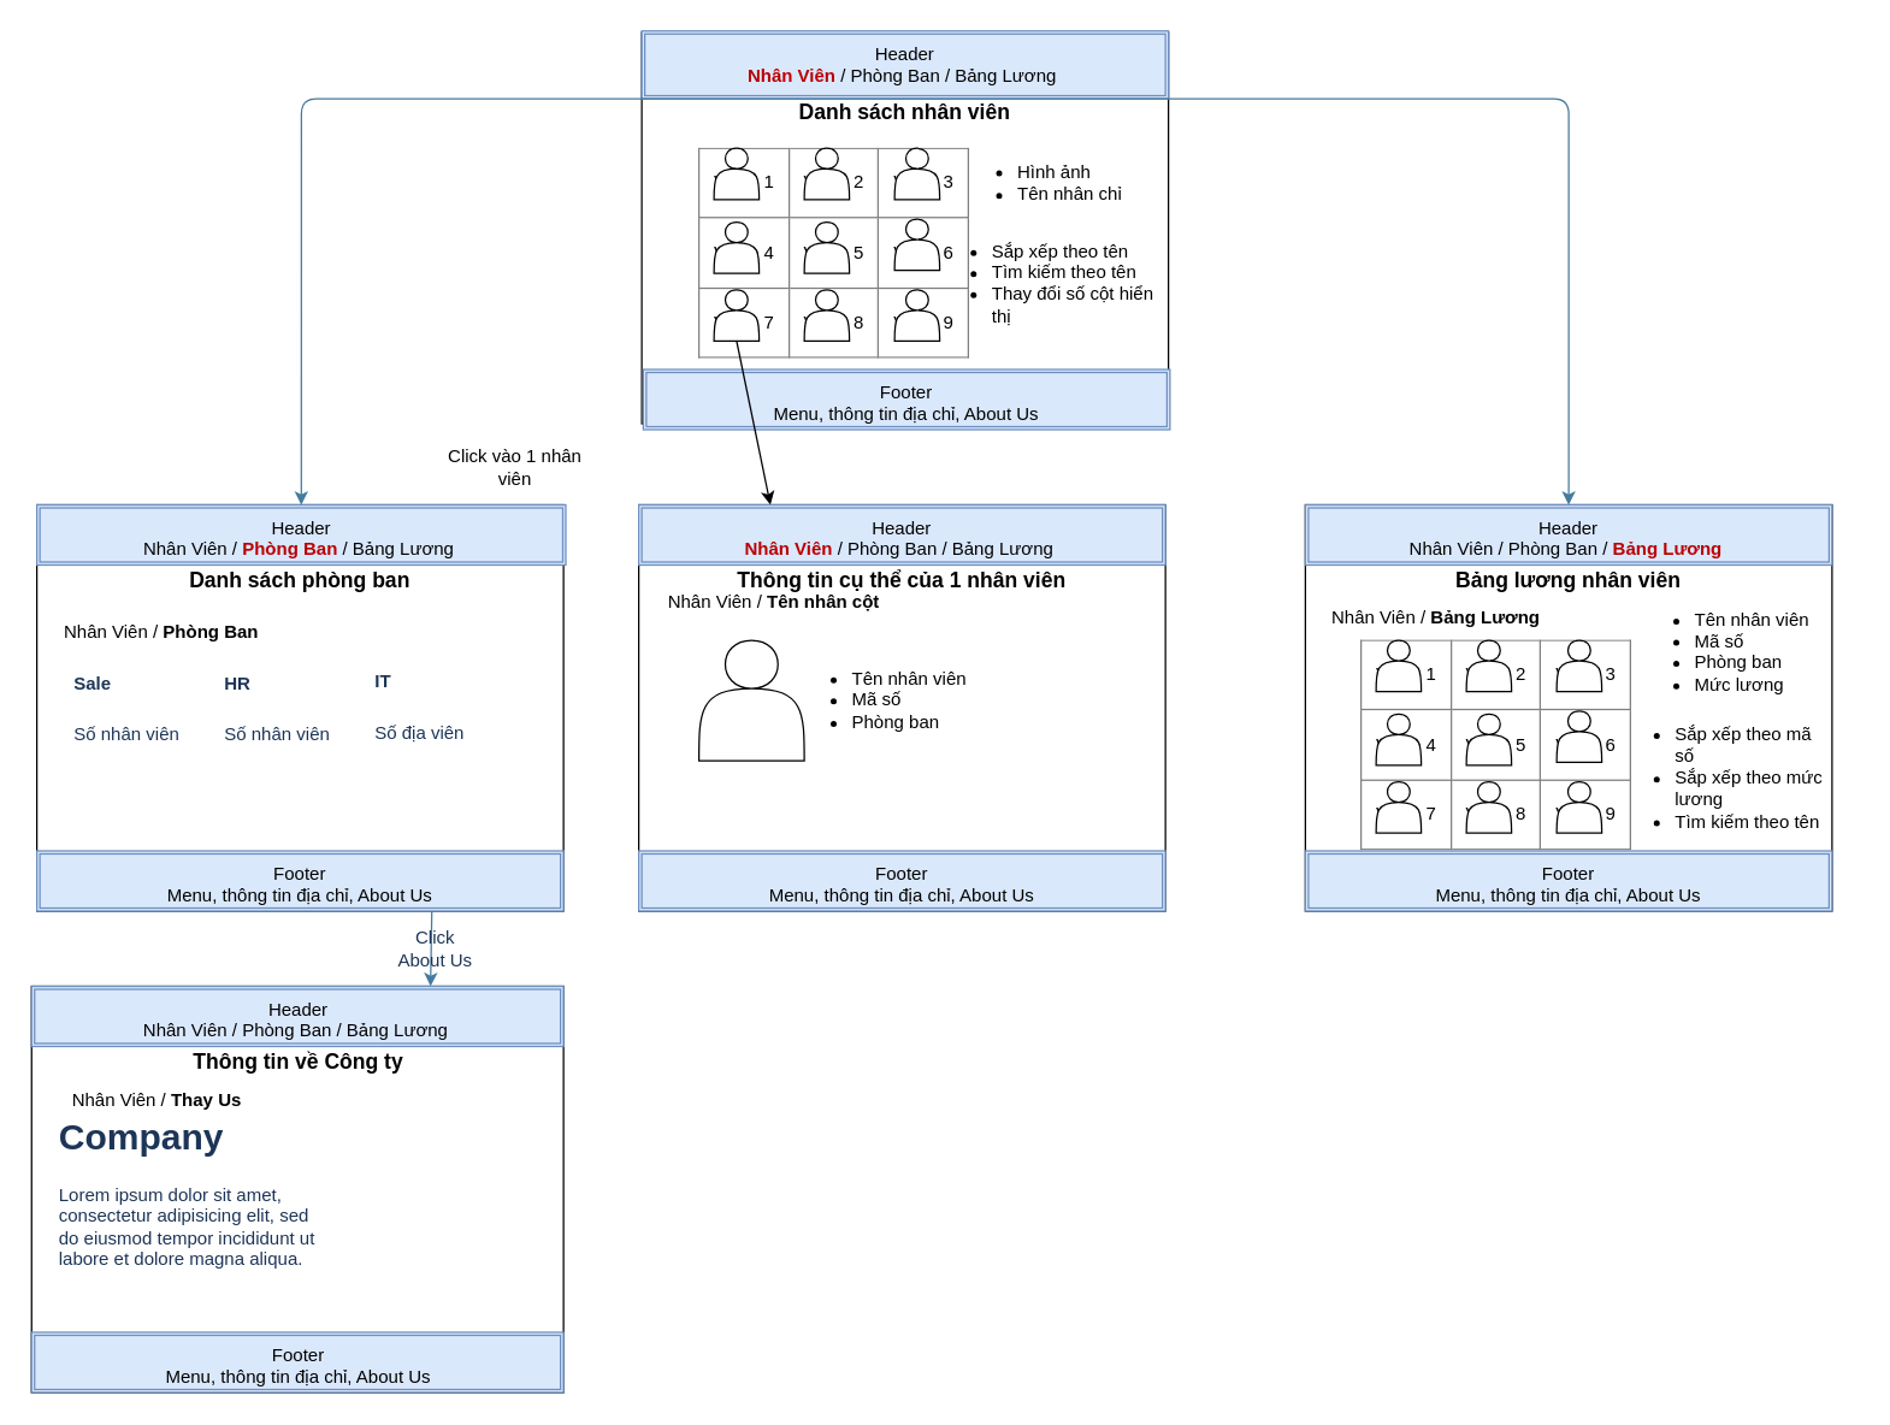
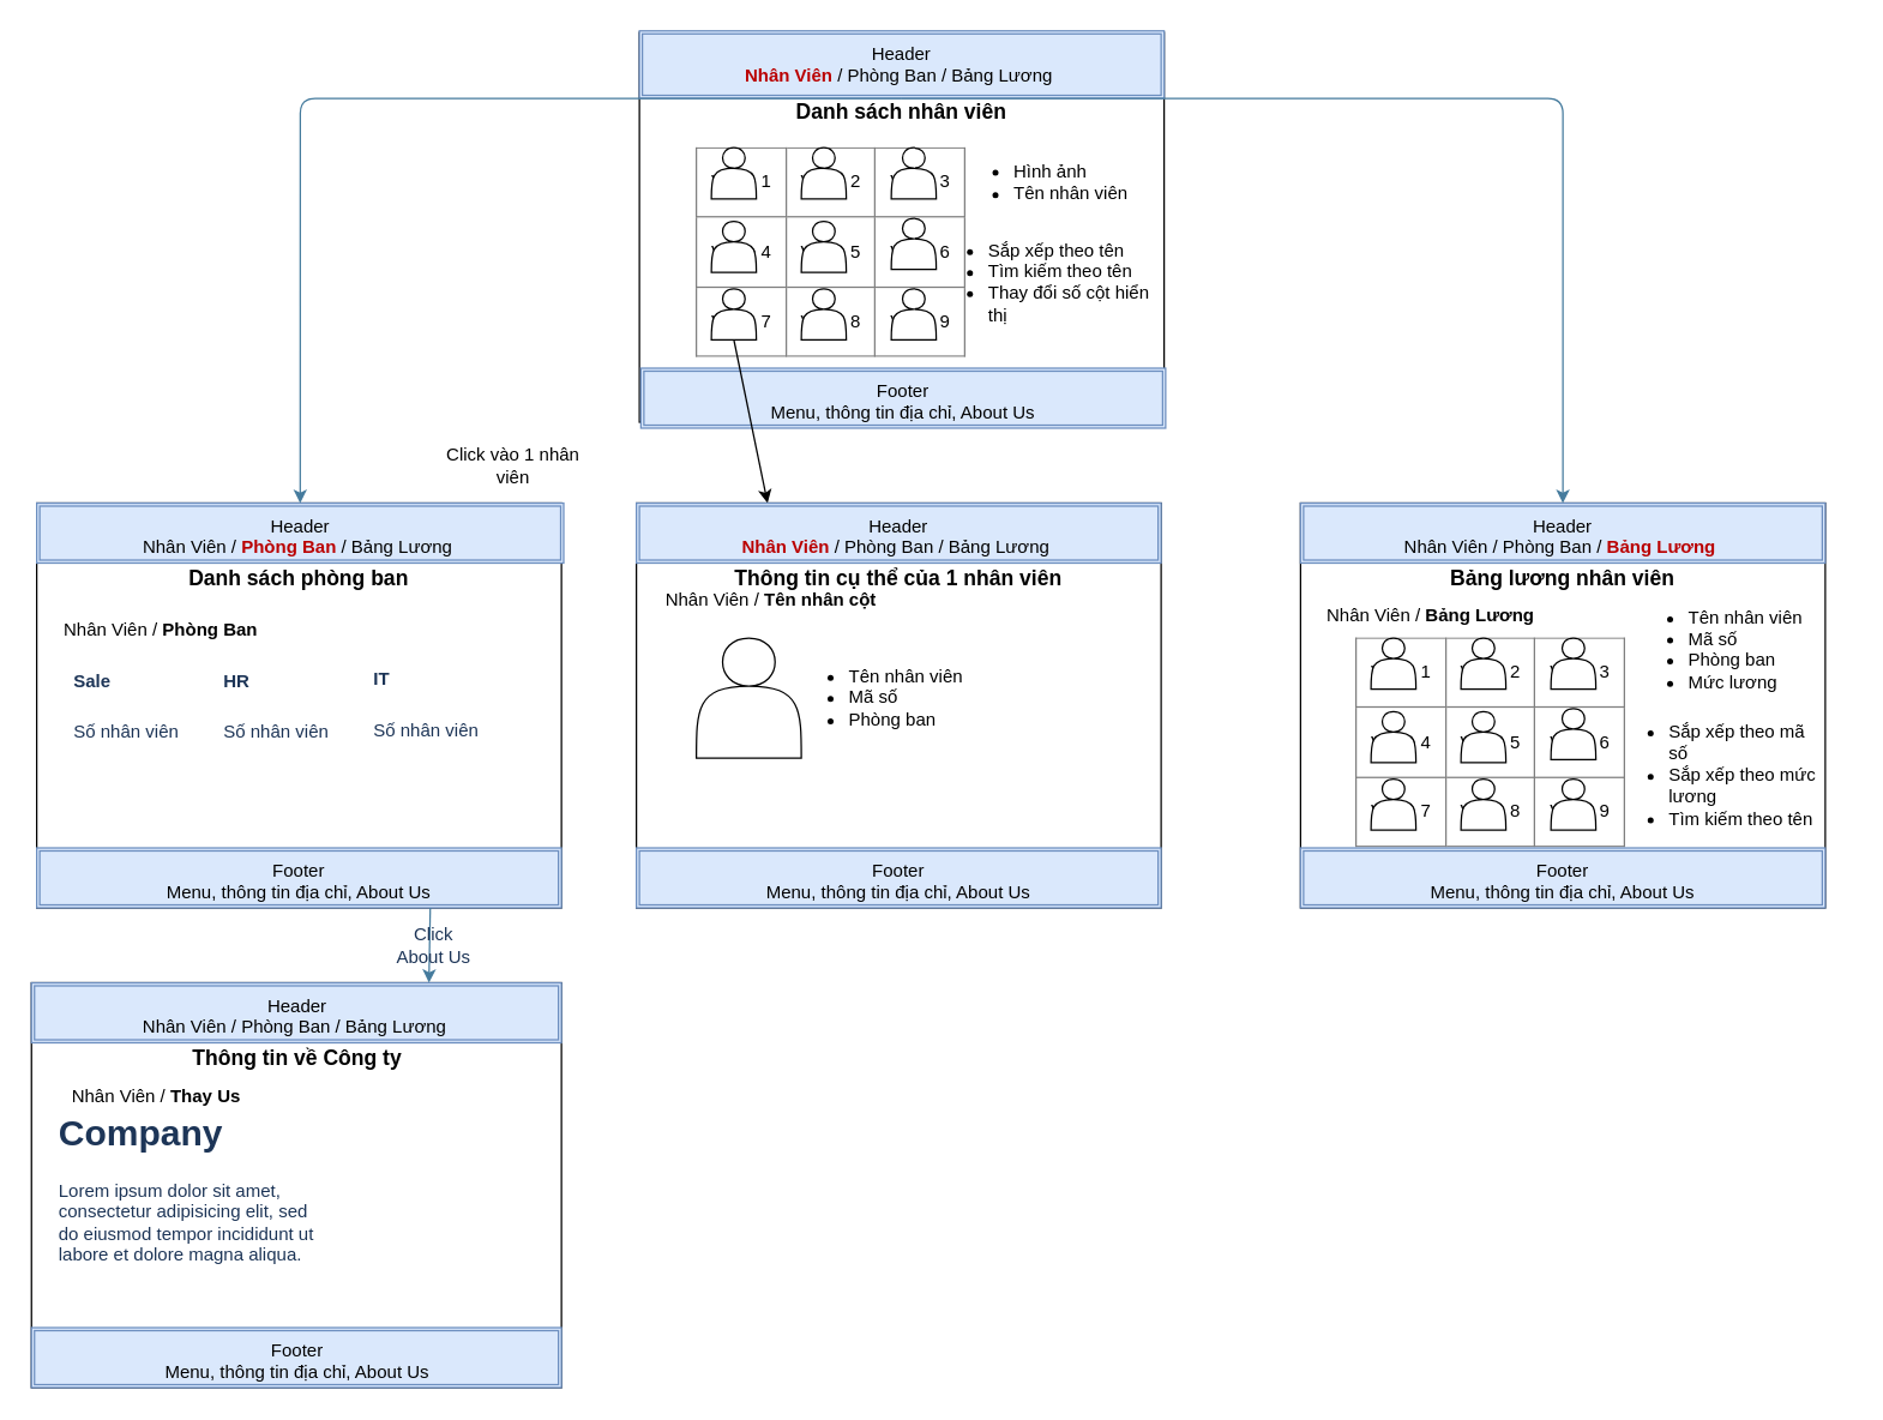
  <mxCell id="0" />
  <mxCell id="1" parent="0" />
  <mxCell id="2" value="&lt;h3&gt;Danh sách nhân viên&lt;/h3&gt;" style="whiteSpace=wrap;html=1;align=center;spacingTop=24;horizontal=1;verticalAlign=top;labelPosition=center;verticalLabelPosition=middle;" parent="1" vertex="1"><mxGeometry x="426" y="21" width="350" height="260" as="geometry" /></mxCell>
  <mxCell id="3" value="&lt;h3&gt;Danh sách phòng ban&lt;/h3&gt;" style="whiteSpace=wrap;html=1;verticalAlign=top;spacingTop=21;" parent="1" vertex="1"><mxGeometry x="24" y="335" width="350" height="270" as="geometry" /></mxCell>
  <mxCell id="4" value="&lt;h3&gt;Bảng lương nhân viên&lt;/h3&gt;" style="whiteSpace=wrap;html=1;verticalAlign=top;spacingTop=21;" parent="1" vertex="1"><mxGeometry x="867" y="335" width="350" height="270" as="geometry" /></mxCell>
  <mxCell id="5" value="&lt;h3&gt;Thông tin cụ thể của 1 nhân viên&lt;/h3&gt;" style="whiteSpace=wrap;html=1;verticalAlign=top;spacingTop=21;" parent="1" vertex="1"><mxGeometry y="335" width="350" height="270" as="geometry" x="424" /></mxCell>
- <mxCell id="6" value="&lt;ul&gt;&lt;li&gt;Hình ảnh&lt;/li&gt;&lt;li&gt;Tên nhân chỉ&lt;/li&gt;&lt;/ul&gt;" style="text;strokeColor=none;fillColor=none;html=1;whiteSpace=wrap;verticalAlign=middle;overflow=hidden;" parent="1" vertex="1"><mxGeometry x="634" y="81" width="150" height="80" as="geometry" /></mxCell>
+ <mxCell id="6" value="&lt;ul&gt;&lt;li&gt;Hình ảnh&lt;/li&gt;&lt;li&gt;Tên nhân viên&lt;/li&gt;&lt;/ul&gt;" style="text;strokeColor=none;fillColor=none;html=1;whiteSpace=wrap;verticalAlign=middle;overflow=hidden;" parent="1" vertex="1"><mxGeometry x="634" y="81" width="150" height="80" as="geometry" /></mxCell>
  <mxCell id="7" value="Footer&lt;br&gt;Menu, thông tin địa chỉ, About Us" style="shape=ext;double=1;rounded=0;whiteSpace=wrap;html=1;verticalAlign=top;labelBackgroundColor=none;fillColor=#dae8fc;strokeColor=#6c8ebf;" parent="1" vertex="1"><mxGeometry x="427" y="245" width="350" height="40" as="geometry" /></mxCell>
  <mxCell id="8" value="Click vào 1 nhân viên" style="text;html=1;strokeColor=none;fillColor=none;align=center;verticalAlign=middle;whiteSpace=wrap;rounded=0;labelBackgroundColor=none;" parent="1" vertex="1"><mxGeometry x="294" y="295" width="96" height="30" as="geometry" /></mxCell>
  <mxCell id="9" value="Header&lt;br&gt;&lt;b&gt;&lt;font color=&quot;rgba(0, 0, 0, 0)&quot;&gt;Nhân Viên&lt;/font&gt;&lt;/b&gt; / Phòng Ban / Bảng Lương&amp;nbsp;" style="shape=ext;double=1;rounded=0;whiteSpace=wrap;html=1;verticalAlign=top;labelBackgroundColor=none;fillColor=#dae8fc;strokeColor=#6c8ebf;" parent="1" vertex="1"><mxGeometry x="426" y="20" width="350" height="45" as="geometry" /></mxCell>
  <mxCell id="10" value="" style="shape=actor;whiteSpace=wrap;html=1;labelBackgroundColor=none;" parent="1" vertex="1"><mxGeometry x="464" y="425" width="70" height="80" as="geometry" /></mxCell>
  <mxCell id="11" value="&lt;ul&gt;&lt;li&gt;Tên nhân viên&lt;/li&gt;&lt;li&gt;Mã số&lt;/li&gt;&lt;li&gt;Phòng ban&lt;/li&gt;&lt;/ul&gt;" style="text;strokeColor=none;fillColor=none;html=1;whiteSpace=wrap;verticalAlign=middle;overflow=hidden;" parent="1" vertex="1"><mxGeometry x="524" y="425" width="150" height="80" as="geometry" /></mxCell>
  <mxCell id="12" value="" style="group" parent="1" vertex="1" connectable="0"><mxGeometry x="464" y="98" width="180" height="140" as="geometry" /></mxCell>
  <mxCell id="13" value="&lt;table border=&quot;1&quot; width=&quot;100%&quot; height=&quot;100%&quot; style=&quot;width:100%;height:100%;border-collapse:collapse;&quot;&gt;&lt;tr&gt;&lt;td align=&quot;center&quot;&gt;Value 1&lt;/td&gt;&lt;td align=&quot;center&quot;&gt;Value 2&lt;/td&gt;&lt;td align=&quot;center&quot;&gt;Value 3&lt;/td&gt;&lt;/tr&gt;&lt;tr&gt;&lt;td align=&quot;center&quot;&gt;Value 4&lt;/td&gt;&lt;td align=&quot;center&quot;&gt;Value 5&lt;/td&gt;&lt;td align=&quot;center&quot;&gt;Value 6&lt;/td&gt;&lt;/tr&gt;&lt;tr&gt;&lt;td align=&quot;center&quot;&gt;Value 7&lt;/td&gt;&lt;td align=&quot;center&quot;&gt;Value 8&lt;/td&gt;&lt;td align=&quot;center&quot;&gt;Value 9&lt;/td&gt;&lt;/tr&gt;&lt;/table&gt;" style="text;html=1;strokeColor=none;fillColor=none;overflow=fill;labelBackgroundColor=none;" parent="12" vertex="1"><mxGeometry width="180" height="140" as="geometry" /></mxCell>
  <mxCell id="14" value="" style="shape=actor;whiteSpace=wrap;html=1;labelBackgroundColor=none;" parent="12" vertex="1"><mxGeometry x="10" width="30" height="34" as="geometry" /></mxCell>
  <mxCell id="15" value="" style="shape=actor;whiteSpace=wrap;html=1;labelBackgroundColor=none;" parent="12" vertex="1"><mxGeometry x="70" width="30" height="34" as="geometry" /></mxCell>
  <mxCell id="16" value="" style="shape=actor;whiteSpace=wrap;html=1;labelBackgroundColor=none;" parent="12" vertex="1"><mxGeometry x="130" width="30" height="34" as="geometry" /></mxCell>
  <mxCell id="17" value="" style="shape=actor;whiteSpace=wrap;html=1;labelBackgroundColor=none;" parent="12" vertex="1"><mxGeometry x="10" y="49" width="30" height="34" as="geometry" /></mxCell>
  <mxCell id="18" value="" style="shape=actor;whiteSpace=wrap;html=1;labelBackgroundColor=none;" parent="12" vertex="1"><mxGeometry x="70" y="49" width="30" height="34" as="geometry" /></mxCell>
  <mxCell id="19" value="" style="shape=actor;whiteSpace=wrap;html=1;labelBackgroundColor=none;" parent="12" vertex="1"><mxGeometry x="10" y="94" width="30" height="34" as="geometry" /></mxCell>
  <mxCell id="20" value="" style="shape=actor;whiteSpace=wrap;html=1;labelBackgroundColor=none;" parent="12" vertex="1"><mxGeometry x="70" y="94" width="30" height="34" as="geometry" /></mxCell>
  <mxCell id="21" value="" style="shape=actor;whiteSpace=wrap;html=1;labelBackgroundColor=none;" parent="12" vertex="1"><mxGeometry x="130" y="94" width="30" height="34" as="geometry" /></mxCell>
  <mxCell id="22" value="" style="shape=actor;whiteSpace=wrap;html=1;labelBackgroundColor=none;" parent="12" vertex="1"><mxGeometry x="130" y="47" width="30" height="34" as="geometry" /></mxCell>
  <mxCell id="23" value="&lt;ul&gt;&lt;li&gt;Tên nhân viên&lt;/li&gt;&lt;li&gt;Mã số&lt;/li&gt;&lt;li&gt;Phòng ban&lt;/li&gt;&lt;li&gt;Mức lương&lt;/li&gt;&lt;/ul&gt;" style="text;strokeColor=none;fillColor=none;html=1;whiteSpace=wrap;verticalAlign=middle;overflow=hidden;" parent="1" vertex="1"><mxGeometry x="1084" y="390" width="150" height="80" as="geometry" /></mxCell>
  <mxCell id="24" value="&lt;ul&gt;&lt;li&gt;Sắp xếp theo tên&lt;/li&gt;&lt;li&gt;Tìm kiếm theo tên&lt;/li&gt;&lt;li&gt;Thay đổi số cột hiển thị&lt;/li&gt;&lt;/ul&gt;" style="text;strokeColor=none;fillColor=none;html=1;whiteSpace=wrap;verticalAlign=middle;overflow=hidden;" parent="1" vertex="1"><mxGeometry x="617" y="145" width="157" height="80" as="geometry" /></mxCell>
  <mxCell id="25" value="&lt;ul&gt;&lt;li&gt;Sắp xếp theo mã số&amp;nbsp;&lt;/li&gt;&lt;li&gt;Sắp xếp theo mức lương&lt;/li&gt;&lt;li&gt;Tìm kiếm theo tên&lt;/li&gt;&lt;/ul&gt;" style="text;strokeColor=none;fillColor=none;html=1;whiteSpace=wrap;verticalAlign=middle;overflow=hidden;" parent="1" vertex="1"><mxGeometry x="1071" y="466" width="150" height="89" as="geometry" /></mxCell>
  <mxCell id="26" value="" style="endArrow=classic;html=1;rounded=0;exitX=0.5;exitY=1;exitDx=0;exitDy=0;entryX=0.25;entryY=0;entryDx=0;entryDy=0;" edge="1" parent="1" source="19" target="5"><mxGeometry width="50" height="50" relative="1" as="geometry"><mxPoint x="824" y="315" as="sourcePoint" /><mxPoint x="914" y="335" as="targetPoint" /></mxGeometry></mxCell>
  <mxCell id="27" value="Header&lt;br&gt;Nhân Viên / Phòng Ban / &lt;b&gt;&lt;font color=&quot;rgba(0, 0, 0, 0)&quot;&gt;Bảng Lương&lt;/font&gt;&lt;/b&gt;&amp;nbsp;" style="shape=ext;double=1;rounded=0;whiteSpace=wrap;html=1;verticalAlign=top;labelBackgroundColor=none;fillColor=#dae8fc;strokeColor=#6c8ebf;" vertex="1" parent="1"><mxGeometry x="867" y="335" width="350" height="40" as="geometry" /></mxCell>
  <mxCell id="28" value="Header&lt;br&gt;Nhân Viên / &lt;b&gt;&lt;font color=&quot;rgba(0, 0, 0, 0)&quot;&gt;Phòng Ban&lt;/font&gt;&lt;/b&gt; / Bảng Lương&amp;nbsp;" style="shape=ext;double=1;rounded=0;whiteSpace=wrap;html=1;verticalAlign=top;labelBackgroundColor=none;fillColor=#dae8fc;strokeColor=#6c8ebf;" vertex="1" parent="1"><mxGeometry x="24" y="335" width="351.5" height="40" as="geometry" /></mxCell>
  <mxCell id="29" value="Nhân Viên / &lt;b&gt;Tên nhân cột&lt;/b&gt;" style="text;html=1;strokeColor=none;fillColor=none;align=center;verticalAlign=middle;whiteSpace=wrap;rounded=0;fontColor=#000000;" vertex="1" parent="1"><mxGeometry x="434" y="385" width="160" height="30" as="geometry" /></mxCell>
  <mxCell id="30" value="" style="group" vertex="1" connectable="0" parent="1"><mxGeometry x="904" y="425" width="180" height="140" as="geometry" /></mxCell>
  <mxCell id="31" value="&lt;table border=&quot;1&quot; width=&quot;100%&quot; height=&quot;100%&quot; style=&quot;width:100%;height:100%;border-collapse:collapse;&quot;&gt;&lt;tr&gt;&lt;td align=&quot;center&quot;&gt;Value 1&lt;/td&gt;&lt;td align=&quot;center&quot;&gt;Value 2&lt;/td&gt;&lt;td align=&quot;center&quot;&gt;Value 3&lt;/td&gt;&lt;/tr&gt;&lt;tr&gt;&lt;td align=&quot;center&quot;&gt;Value 4&lt;/td&gt;&lt;td align=&quot;center&quot;&gt;Value 5&lt;/td&gt;&lt;td align=&quot;center&quot;&gt;Value 6&lt;/td&gt;&lt;/tr&gt;&lt;tr&gt;&lt;td align=&quot;center&quot;&gt;Value 7&lt;/td&gt;&lt;td align=&quot;center&quot;&gt;Value 8&lt;/td&gt;&lt;td align=&quot;center&quot;&gt;Value 9&lt;/td&gt;&lt;/tr&gt;&lt;/table&gt;" style="text;html=1;strokeColor=none;fillColor=none;overflow=fill;labelBackgroundColor=none;" vertex="1" parent="30"><mxGeometry width="180" height="140" as="geometry" /></mxCell>
  <mxCell id="32" value="" style="shape=actor;whiteSpace=wrap;html=1;labelBackgroundColor=none;" vertex="1" parent="30"><mxGeometry x="10" width="30" height="34" as="geometry" /></mxCell>
  <mxCell id="33" value="" style="shape=actor;whiteSpace=wrap;html=1;labelBackgroundColor=none;" vertex="1" parent="30"><mxGeometry x="70" width="30" height="34" as="geometry" /></mxCell>
  <mxCell id="34" value="" style="shape=actor;whiteSpace=wrap;html=1;labelBackgroundColor=none;" vertex="1" parent="30"><mxGeometry x="130" width="30" height="34" as="geometry" /></mxCell>
  <mxCell id="35" value="" style="shape=actor;whiteSpace=wrap;html=1;labelBackgroundColor=none;" vertex="1" parent="30"><mxGeometry x="10" y="49" width="30" height="34" as="geometry" /></mxCell>
  <mxCell id="36" value="" style="shape=actor;whiteSpace=wrap;html=1;labelBackgroundColor=none;" vertex="1" parent="30"><mxGeometry x="70" y="49" width="30" height="34" as="geometry" /></mxCell>
  <mxCell id="37" value="" style="shape=actor;whiteSpace=wrap;html=1;labelBackgroundColor=none;" vertex="1" parent="30"><mxGeometry x="10" y="94" width="30" height="34" as="geometry" /></mxCell>
  <mxCell id="38" value="" style="shape=actor;whiteSpace=wrap;html=1;labelBackgroundColor=none;" vertex="1" parent="30"><mxGeometry x="70" y="94" width="30" height="34" as="geometry" /></mxCell>
  <mxCell id="39" value="" style="shape=actor;whiteSpace=wrap;html=1;labelBackgroundColor=none;" vertex="1" parent="30"><mxGeometry x="130" y="94" width="30" height="34" as="geometry" /></mxCell>
  <mxCell id="40" value="" style="shape=actor;whiteSpace=wrap;html=1;labelBackgroundColor=none;" vertex="1" parent="30"><mxGeometry x="130" y="47" width="30" height="34" as="geometry" /></mxCell>
  <mxCell id="41" value="Nhân Viên / &lt;b&gt;Bảng Lương&lt;/b&gt;" style="text;html=1;strokeColor=none;fillColor=none;align=center;verticalAlign=middle;whiteSpace=wrap;rounded=0;fontColor=#000000;" vertex="1" parent="1"><mxGeometry x="874" y="395" width="160" height="30" as="geometry" /></mxCell>
  <mxCell id="42" value="Nhân Viên / &lt;b&gt;Phòng Ban&lt;/b&gt;" style="text;html=1;strokeColor=none;fillColor=none;align=center;verticalAlign=middle;whiteSpace=wrap;rounded=0;fontColor=#000000;" vertex="1" parent="1"><mxGeometry x="27" y="405" width="160" height="30" as="geometry" /></mxCell>
  <mxCell id="43" value="Footer&lt;br&gt;Menu, thông tin địa chỉ, About Us" style="shape=ext;double=1;rounded=0;whiteSpace=wrap;html=1;verticalAlign=top;labelBackgroundColor=none;fillColor=#dae8fc;strokeColor=#6c8ebf;" vertex="1" parent="1"><mxGeometry x="867" y="565" width="350" height="40" as="geometry" /></mxCell>
  <mxCell id="44" value="Footer&lt;br&gt;Menu, thông tin địa chỉ, About Us" style="shape=ext;double=1;rounded=0;whiteSpace=wrap;html=1;verticalAlign=top;labelBackgroundColor=none;fillColor=#dae8fc;strokeColor=#6c8ebf;" vertex="1" parent="1"><mxGeometry x="24" y="565" width="350" height="40" as="geometry" /></mxCell>
  <mxCell id="45" value="" style="endArrow=classic;html=1;rounded=1;sketch=0;fontColor=#1D3557;strokeColor=#457B9D;fillColor=#A8DADC;edgeStyle=orthogonalEdgeStyle;exitX=0.5;exitY=1;exitDx=0;exitDy=0;entryX=0.5;entryY=0;entryDx=0;entryDy=0;" edge="1" parent="1" source="9" target="28"><mxGeometry width="50" height="50" relative="1" as="geometry"><mxPoint x="294" y="45" as="sourcePoint" /><mxPoint x="201" y="265" as="targetPoint" /><Array as="points"><mxPoint x="200" y="65" /></Array></mxGeometry></mxCell>
  <mxCell id="46" value="" style="endArrow=classic;html=1;rounded=1;sketch=0;fontColor=#1D3557;strokeColor=#457B9D;fillColor=#A8DADC;edgeStyle=orthogonalEdgeStyle;exitX=0.5;exitY=1;exitDx=0;exitDy=0;" edge="1" parent="1" source="9" target="27"><mxGeometry width="50" height="50" relative="1" as="geometry"><mxPoint x="601" y="65" as="sourcePoint" /><mxPoint x="964" y="305" as="targetPoint" /><Array as="points"><mxPoint x="1042" y="65" /></Array></mxGeometry></mxCell>
  <mxCell id="47" value="&lt;h1&gt;&lt;font style=&quot;font-size: 12px&quot;&gt;Sale&lt;/font&gt;&lt;/h1&gt;&lt;p&gt;Số nhân viên&lt;/p&gt;" style="text;html=1;strokeColor=none;fillColor=none;spacing=5;spacingTop=-20;whiteSpace=wrap;overflow=hidden;rounded=0;sketch=0;fontColor=#1D3557;" vertex="1" parent="1"><mxGeometry x="44" y="430" width="90" height="70" as="geometry" /></mxCell>
  <mxCell id="48" value="&lt;h1&gt;&lt;span style=&quot;font-size: 12px&quot;&gt;HR&lt;/span&gt;&lt;/h1&gt;&lt;p&gt;Số nhân viên&lt;/p&gt;" style="text;html=1;strokeColor=none;fillColor=none;spacing=5;spacingTop=-20;whiteSpace=wrap;overflow=hidden;rounded=0;sketch=0;fontColor=#1D3557;" vertex="1" parent="1"><mxGeometry x="144" y="430" width="90" height="70" as="geometry" /></mxCell>
- <mxCell id="49" value="&lt;h1&gt;&lt;span style=&quot;font-size: 12px&quot;&gt;IT&lt;/span&gt;&lt;/h1&gt;&lt;p&gt;Số địa viên&lt;/p&gt;" style="text;html=1;strokeColor=none;fillColor=none;spacing=5;spacingTop=-20;whiteSpace=wrap;overflow=hidden;rounded=0;sketch=0;fontColor=#1D3557;" vertex="1" parent="1"><mxGeometry x="244" y="429" width="90" height="70" as="geometry" /></mxCell>
+ <mxCell id="49" value="&lt;h1&gt;&lt;span style=&quot;font-size: 12px&quot;&gt;IT&lt;/span&gt;&lt;/h1&gt;&lt;p&gt;Số nhân viên&lt;/p&gt;" style="text;html=1;strokeColor=none;fillColor=none;spacing=5;spacingTop=-20;whiteSpace=wrap;overflow=hidden;rounded=0;sketch=0;fontColor=#1D3557;" vertex="1" parent="1"><mxGeometry x="244" y="429" width="90" height="70" as="geometry" /></mxCell>
  <mxCell id="50" value="&lt;h3&gt;Thông tin về Công ty&lt;/h3&gt;" style="whiteSpace=wrap;html=1;verticalAlign=top;spacingTop=21;" vertex="1" parent="1"><mxGeometry x="20.5" y="655" width="353.5" height="270" as="geometry" /></mxCell>
  <mxCell id="51" value="Footer&lt;br&gt;Menu, thông tin địa chỉ, About Us" style="shape=ext;double=1;rounded=0;whiteSpace=wrap;html=1;verticalAlign=top;labelBackgroundColor=none;fillColor=#dae8fc;strokeColor=#6c8ebf;" vertex="1" parent="1"><mxGeometry x="20.5" y="885" width="353.5" height="40" as="geometry" /></mxCell>
  <mxCell id="52" value="" style="endArrow=classic;html=1;rounded=1;sketch=0;fontSize=12;fontColor=#1D3557;strokeColor=#457B9D;fillColor=#A8DADC;exitX=0.75;exitY=1;exitDx=0;exitDy=0;entryX=0.75;entryY=0;entryDx=0;entryDy=0;" edge="1" parent="1" source="44" target="50"><mxGeometry width="50" height="50" relative="1" as="geometry"><mxPoint x="404" y="745" as="sourcePoint" /><mxPoint x="454" y="695" as="targetPoint" /></mxGeometry></mxCell>
  <mxCell id="53" value="Click About Us" style="text;html=1;strokeColor=none;fillColor=none;align=center;verticalAlign=middle;whiteSpace=wrap;rounded=0;sketch=0;fontSize=12;fontColor=#1D3557;" vertex="1" parent="1"><mxGeometry x="259" y="615" width="60" height="30" as="geometry" /></mxCell>
  <mxCell id="54" value="&lt;h1&gt;Company&lt;/h1&gt;&lt;p&gt;Lorem ipsum dolor sit amet, consectetur adipisicing elit, sed do eiusmod tempor incididunt ut labore et dolore magna aliqua.&lt;/p&gt;" style="text;html=1;strokeColor=none;fillColor=none;spacing=5;spacingTop=-20;whiteSpace=wrap;overflow=hidden;rounded=0;sketch=0;fontSize=12;fontColor=#1D3557;" vertex="1" parent="1"><mxGeometry x="34" y="736" width="190" height="120" as="geometry" /></mxCell>
  <mxCell id="55" value="Nhân Viên / &lt;b&gt;Thay Us&lt;/b&gt;" style="text;html=1;strokeColor=none;fillColor=none;align=center;verticalAlign=middle;whiteSpace=wrap;rounded=0;fontColor=#000000;" vertex="1" parent="1"><mxGeometry x="24" y="716" width="160" height="30" as="geometry" /></mxCell>
  <mxCell id="56" value="Footer&lt;br&gt;Menu, thông tin địa chỉ, About Us" style="shape=ext;double=1;rounded=0;whiteSpace=wrap;html=1;verticalAlign=top;labelBackgroundColor=none;fillColor=#dae8fc;strokeColor=#6c8ebf;" vertex="1" parent="1"><mxGeometry y="565" width="350" height="40" as="geometry" x="424" /></mxCell>
  <mxCell id="57" value="Header&lt;br&gt;&lt;b&gt;&lt;font color=&quot;rgba(0, 0, 0, 0)&quot;&gt;Nhân Viên&lt;/font&gt;&lt;/b&gt; / Phòng Ban / Bảng Lương&amp;nbsp;" style="shape=ext;double=1;rounded=0;whiteSpace=wrap;html=1;verticalAlign=top;labelBackgroundColor=none;fillColor=#dae8fc;strokeColor=#6c8ebf;" vertex="1" parent="1"><mxGeometry y="335" width="350" height="40" as="geometry" x="424" /></mxCell>
  <mxCell id="58" value="Header&lt;br&gt;Nhân Viên / Phòng Ban / Bảng Lương&amp;nbsp;" style="shape=ext;double=1;rounded=0;whiteSpace=wrap;html=1;verticalAlign=top;labelBackgroundColor=none;fillColor=#dae8fc;strokeColor=#6c8ebf;" vertex="1" parent="1"><mxGeometry x="20.5" y="655" width="353.5" height="40" as="geometry" /></mxCell>
